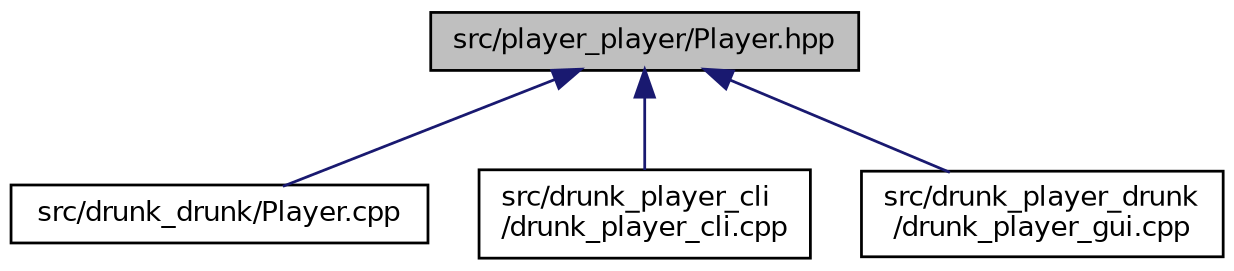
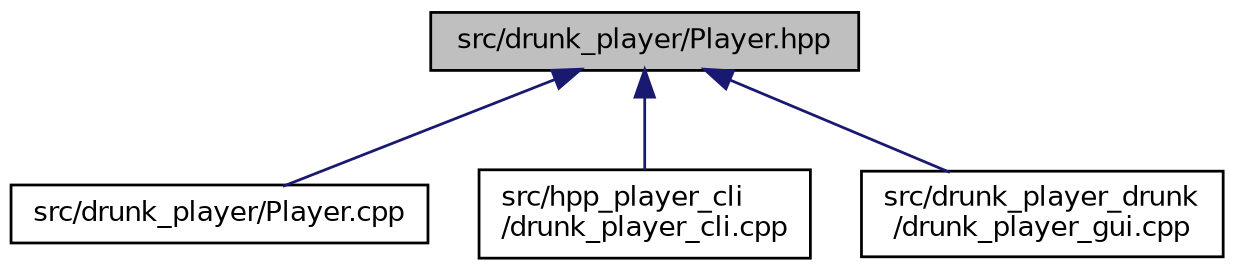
  digraph {
    node [color=black fillcolor=white fontname=Helvetica fontsize=10 shape=record style=filled]
    edge [color=midnightblue dir=back fontname=Helvetica fontsize=10 labelfontname=Helvetica labelfontsize=10 style=solid]
-   n1 [fillcolor=grey75 fontcolor=black height=0.2 label="src/player_player/Player.hpp" width=0.4]
-   n2 [height=0.2 label="src/drunk_drunk/Player.cpp" width=0.4]
-   n3 [height=0.2 label="src/drunk_player_cli\l/drunk_player_cli.cpp" width=0.4]
+   n1 [fillcolor=grey75 fontcolor=black height=0.2 label="src/drunk_player/Player.hpp" width=0.4]
+   n2 [height=0.2 label="src/drunk_player/Player.cpp" width=0.4]
+   n3 [height=0.2 label="src/hpp_player_cli\l/drunk_player_cli.cpp" width=0.4]
    n4 [height=0.2 label="src/drunk_player_drunk\l/drunk_player_gui.cpp" width=0.4]
    n1 -> n2
    n1 -> n3
    n1 -> n4
  }
